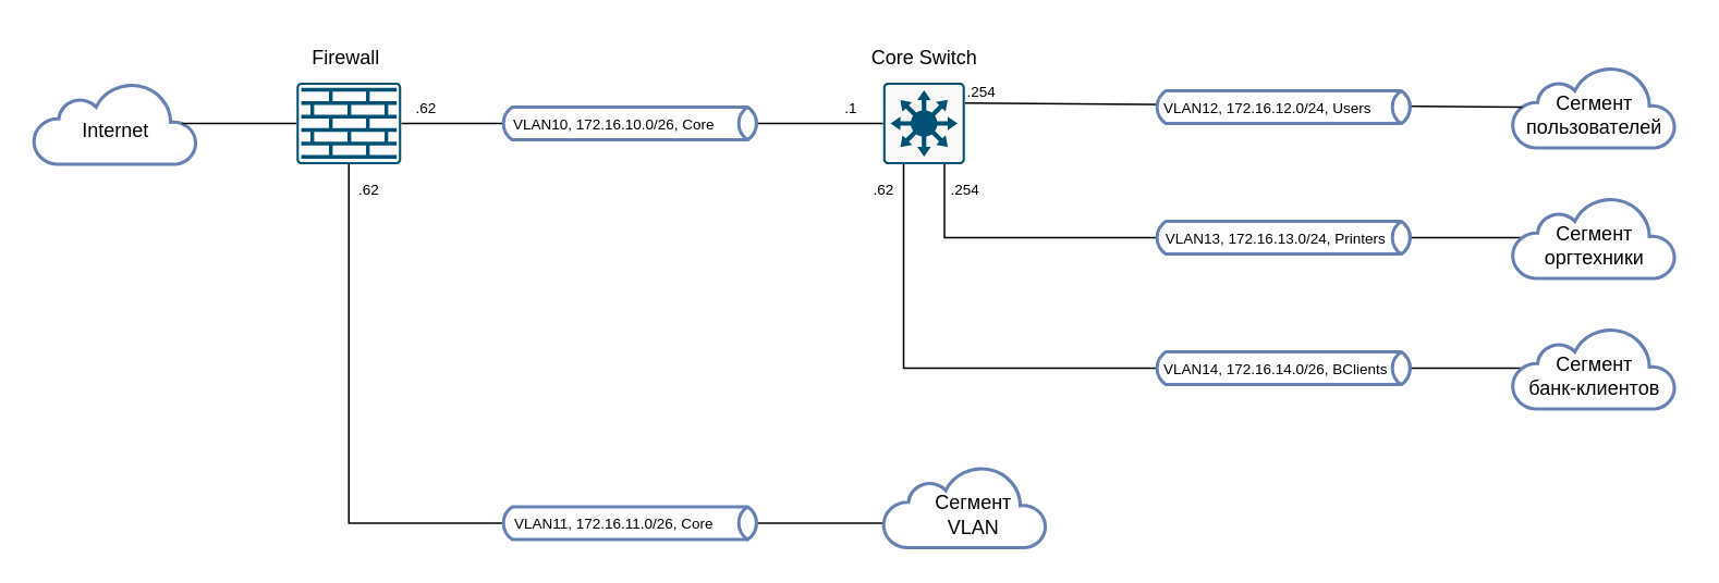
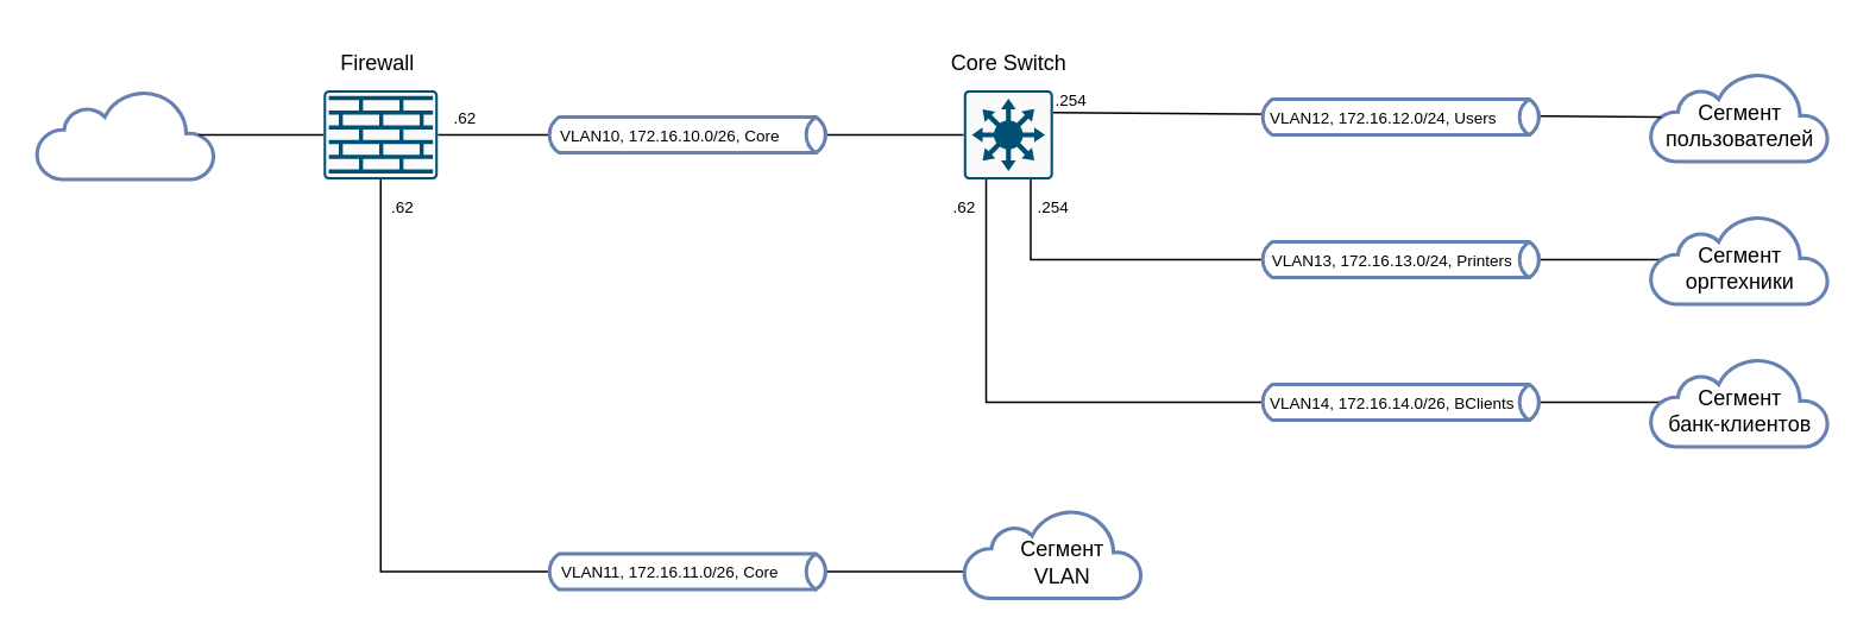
  <mxCell id="0" />
  <mxCell id="1" parent="0" />
  <mxCell id="2" value="" style="html=1;outlineConnect=0;fillColor=#FFFFFF;strokeColor=#6881B3;gradientColor=none;gradientDirection=north;strokeWidth=2;shape=mxgraph.networks.cloud;fontColor=#ffffff;flipH=0;flipV=0;" parent="1" vertex="1"><mxGeometry x="925" y="40" width="100" height="50" as="geometry" /></mxCell>
  <mxCell id="3" value="" style="html=1;outlineConnect=0;fillColor=#FFFFFF;strokeColor=#6881B3;gradientColor=none;gradientDirection=north;strokeWidth=2;shape=mxgraph.networks.cloud;fontColor=#ffffff;" parent="1" vertex="1"><mxGeometry x="20" y="50" width="100" height="50" as="geometry" /></mxCell>
- <mxCell id="4" value="Internet" style="text;html=1;resizable=0;autosize=1;align=center;verticalAlign=middle;points=[];fillColor=none;strokeColor=none;rounded=0;" parent="1" vertex="1"><mxGeometry x="40" y="65" width="60" height="30" as="geometry" /></mxCell>
  <mxCell id="5" style="edgeStyle=orthogonalEdgeStyle;rounded=0;orthogonalLoop=1;jettySize=auto;html=1;exitX=0;exitY=0.25;exitDx=0;exitDy=0;exitPerimeter=0;strokeColor=none;startArrow=none;startFill=0;endFill=0;" parent="1" source="24" target="3" edge="1"><mxGeometry relative="1" as="geometry"><Array as="points" /></mxGeometry></mxCell>
  <mxCell id="6" style="edgeStyle=orthogonalEdgeStyle;rounded=0;orthogonalLoop=1;jettySize=auto;html=1;exitX=0;exitY=0.5;exitDx=0;exitDy=0;exitPerimeter=0;entryX=0.91;entryY=0.5;entryDx=0;entryDy=0;entryPerimeter=0;strokeColor=default;startArrow=none;startFill=0;endFill=0;endArrow=none;" parent="1" source="9" target="3" edge="1"><mxGeometry relative="1" as="geometry" /></mxCell>
  <mxCell id="7" style="edgeStyle=orthogonalEdgeStyle;shape=connector;rounded=0;orthogonalLoop=1;jettySize=auto;html=1;exitX=1;exitY=0.5;exitDx=0;exitDy=0;exitPerimeter=0;entryX=0;entryY=0.5;entryDx=0;entryDy=0;entryPerimeter=0;labelBackgroundColor=default;strokeColor=default;fontFamily=Helvetica;fontSize=9;fontColor=default;startArrow=none;startFill=0;endArrow=none;endFill=0;" parent="1" source="9" target="13" edge="1"><mxGeometry relative="1" as="geometry" /></mxCell>
  <mxCell id="8" style="edgeStyle=orthogonalEdgeStyle;shape=connector;rounded=0;orthogonalLoop=1;jettySize=auto;html=1;exitX=0.5;exitY=1;exitDx=0;exitDy=0;exitPerimeter=0;labelBackgroundColor=default;strokeColor=default;fontFamily=Helvetica;fontSize=9;fontColor=default;startArrow=none;startFill=0;endArrow=none;endFill=0;" parent="1" source="9" target="18" edge="1"><mxGeometry relative="1" as="geometry"><Array as="points"><mxPoint x="213" y="320" /></Array></mxGeometry></mxCell>
  <mxCell id="9" value="" style="sketch=0;points=[[0.015,0.015,0],[0.985,0.015,0],[0.985,0.985,0],[0.015,0.985,0],[0.25,0,0],[0.5,0,0],[0.75,0,0],[1,0.25,0],[1,0.5,0],[1,0.75,0],[0.75,1,0],[0.5,1,0],[0.25,1,0],[0,0.75,0],[0,0.5,0],[0,0.25,0]];verticalLabelPosition=bottom;html=1;verticalAlign=top;aspect=fixed;align=center;pointerEvents=1;shape=mxgraph.cisco19.rect;prIcon=firewall;fillColor=#FAFAFA;strokeColor=#005073;" parent="1" vertex="1"><mxGeometry x="181" y="50" width="64" height="50" as="geometry" /></mxCell>
  <mxCell id="10" style="edgeStyle=orthogonalEdgeStyle;shape=connector;rounded=0;orthogonalLoop=1;jettySize=auto;html=1;exitX=0.75;exitY=1;exitDx=0;exitDy=0;exitPerimeter=0;entryX=0.06;entryY=0.5;entryDx=0;entryDy=0;entryPerimeter=0;labelBackgroundColor=default;strokeColor=default;fontFamily=Helvetica;fontSize=9;fontColor=default;startArrow=none;startFill=0;endArrow=none;endFill=0;" parent="1" source="13" target="14" edge="1"><mxGeometry relative="1" as="geometry"><Array as="points"><mxPoint x="578" y="145" /></Array></mxGeometry></mxCell>
  <mxCell id="11" style="shape=connector;rounded=0;orthogonalLoop=1;jettySize=auto;html=1;exitX=1;exitY=0.25;exitDx=0;exitDy=0;exitPerimeter=0;entryX=0.06;entryY=0.5;entryDx=0;entryDy=0;entryPerimeter=0;labelBackgroundColor=default;strokeColor=default;fontFamily=Helvetica;fontSize=9;fontColor=default;startArrow=none;startFill=0;endArrow=none;endFill=0;" parent="1" source="13" target="2" edge="1"><mxGeometry relative="1" as="geometry" /></mxCell>
  <mxCell id="12" style="edgeStyle=orthogonalEdgeStyle;shape=connector;rounded=0;orthogonalLoop=1;jettySize=auto;html=1;exitX=0.25;exitY=1;exitDx=0;exitDy=0;exitPerimeter=0;entryX=0.06;entryY=0.5;entryDx=0;entryDy=0;entryPerimeter=0;labelBackgroundColor=default;strokeColor=default;fontFamily=Helvetica;fontSize=9;fontColor=default;startArrow=none;startFill=0;endArrow=none;endFill=0;" parent="1" source="13" target="16" edge="1"><mxGeometry relative="1" as="geometry"><Array as="points"><mxPoint x="553" y="225" /></Array></mxGeometry></mxCell>
  <mxCell id="13" value="" style="sketch=0;points=[[0.015,0.015,0],[0.985,0.015,0],[0.985,0.985,0],[0.015,0.985,0],[0.25,0,0],[0.5,0,0],[0.75,0,0],[1,0.25,0],[1,0.5,0],[1,0.75,0],[0.75,1,0],[0.5,1,0],[0.25,1,0],[0,0.75,0],[0,0.5,0],[0,0.25,0]];verticalLabelPosition=bottom;html=1;verticalAlign=top;aspect=fixed;align=center;pointerEvents=1;shape=mxgraph.cisco19.rect;prIcon=l3_switch;fillColor=#FAFAFA;strokeColor=#005073;" parent="1" vertex="1"><mxGeometry x="540" y="50" width="50" height="50" as="geometry" /></mxCell>
  <mxCell id="14" value="" style="html=1;outlineConnect=0;fillColor=#FFFFFF;strokeColor=#6881B3;gradientColor=none;gradientDirection=north;strokeWidth=2;shape=mxgraph.networks.cloud;fontColor=#ffffff;flipH=0;flipV=0;" parent="1" vertex="1"><mxGeometry x="925" y="120" width="100" height="50" as="geometry" /></mxCell>
  <mxCell id="15" value="Сегмент&lt;br&gt;оргтехники" style="text;html=1;resizable=0;autosize=1;align=center;verticalAlign=middle;points=[];fillColor=none;strokeColor=none;rounded=0;flipH=0;flipV=0;" parent="1" vertex="1"><mxGeometry x="935" y="130" width="80" height="40" as="geometry" /></mxCell>
  <mxCell id="16" value="" style="html=1;outlineConnect=0;fillColor=#FFFFFF;strokeColor=#6881B3;gradientColor=none;gradientDirection=north;strokeWidth=2;shape=mxgraph.networks.cloud;fontColor=#ffffff;flipH=0;flipV=0;" parent="1" vertex="1"><mxGeometry x="925" y="200" width="100" height="50" as="geometry" /></mxCell>
  <mxCell id="17" value="Сегмент&lt;br&gt;банк-клиентов" style="text;html=1;resizable=0;autosize=1;align=center;verticalAlign=middle;points=[];fillColor=none;strokeColor=none;rounded=0;flipH=0;flipV=0;" parent="1" vertex="1"><mxGeometry x="925" y="210" width="100" height="40" as="geometry" /></mxCell>
  <mxCell id="18" value="" style="html=1;outlineConnect=0;fillColor=#FFFFFF;strokeColor=#6881B3;gradientColor=none;gradientDirection=north;strokeWidth=2;shape=mxgraph.networks.cloud;fontColor=#ffffff;flipH=0;flipV=0;" parent="1" vertex="1"><mxGeometry x="540" y="285" width="100" height="50" as="geometry" /></mxCell>
  <mxCell id="19" value="Сегмент&lt;br&gt;VLAN" style="text;html=1;resizable=0;autosize=1;align=center;verticalAlign=middle;points=[];fillColor=none;strokeColor=none;rounded=0;flipH=0;flipV=0;" parent="1" vertex="1"><mxGeometry x="560" y="295" width="70" height="40" as="geometry" /></mxCell>
  <mxCell id="20" value="" style="html=1;outlineConnect=0;fillColor=#FFFFFF;strokeColor=#6881B3;gradientColor=none;gradientDirection=north;strokeWidth=2;shape=mxgraph.networks.bus;gradientColor=none;gradientDirection=north;fontColor=#ffffff;perimeter=backbonePerimeter;backboneSize=20;fontFamily=Helvetica;fontSize=11;" parent="1" vertex="1"><mxGeometry x="305" y="65" width="160" height="20" as="geometry" /></mxCell>
  <mxCell id="21" value="&lt;font style=&quot;font-size: 9px;&quot;&gt;VLAN10, 172.16.10.0/26, Core&lt;/font&gt;" style="text;html=1;resizable=0;autosize=1;align=center;verticalAlign=middle;points=[];fillColor=none;strokeColor=none;rounded=0;fontFamily=Helvetica;fontSize=11;fontColor=default;" parent="1" vertex="1"><mxGeometry x="300" y="60" width="150" height="30" as="geometry" /></mxCell>
  <mxCell id="22" value="" style="html=1;outlineConnect=0;fillColor=#FFFFFF;strokeColor=#6881B3;gradientColor=none;gradientDirection=north;strokeWidth=2;shape=mxgraph.networks.bus;gradientColor=none;gradientDirection=north;fontColor=#ffffff;perimeter=backbonePerimeter;backboneSize=20;fontFamily=Helvetica;fontSize=11;" parent="1" vertex="1"><mxGeometry x="305" y="310" width="160" height="20" as="geometry" /></mxCell>
  <mxCell id="23" value="&lt;font style=&quot;font-size: 9px;&quot;&gt;VLAN11, 172.16.11.0/26, Core&lt;/font&gt;" style="text;html=1;resizable=0;autosize=1;align=center;verticalAlign=middle;points=[];fillColor=none;strokeColor=none;rounded=0;fontFamily=Helvetica;fontSize=11;fontColor=default;" parent="1" vertex="1"><mxGeometry x="300" y="305" width="150" height="30" as="geometry" /></mxCell>
  <mxCell id="24" value="&lt;font style=&quot;font-size: 9px;&quot;&gt;.62&lt;/font&gt;" style="text;html=1;resizable=0;autosize=1;align=center;verticalAlign=middle;points=[];fillColor=none;strokeColor=none;rounded=0;fontFamily=Helvetica;fontSize=11;fontColor=default;" parent="1" vertex="1"><mxGeometry x="240" y="50" width="40" height="30" as="geometry" /></mxCell>
  <mxCell id="25" value="" style="edgeStyle=orthogonalEdgeStyle;rounded=0;orthogonalLoop=1;jettySize=auto;html=1;exitX=0;exitY=0.25;exitDx=0;exitDy=0;exitPerimeter=0;strokeColor=none;startArrow=none;startFill=0;endFill=0;endArrow=none;" parent="1" source="9" target="24" edge="1"><mxGeometry relative="1" as="geometry"><mxPoint x="181" y="62.5" as="sourcePoint" /><mxPoint x="120" y="75.034" as="targetPoint" /><Array as="points"><mxPoint x="270" y="75" /></Array></mxGeometry></mxCell>
- <mxCell id="26" value="&lt;font style=&quot;font-size: 9px;&quot;&gt;.1&lt;/font&gt;" style="text;html=1;resizable=0;autosize=1;align=center;verticalAlign=middle;points=[];fillColor=none;strokeColor=none;rounded=0;fontFamily=Helvetica;fontSize=11;fontColor=default;" parent="1" vertex="1"><mxGeometry x="505" y="50" width="30" height="30" as="geometry" /></mxCell>
  <mxCell id="27" value="&lt;font style=&quot;font-size: 9px;&quot;&gt;.62&lt;/font&gt;" style="text;html=1;resizable=0;autosize=1;align=center;verticalAlign=middle;points=[];fillColor=none;strokeColor=none;rounded=0;fontFamily=Helvetica;fontSize=11;fontColor=default;" parent="1" vertex="1"><mxGeometry x="205" y="100" width="40" height="30" as="geometry" /></mxCell>
  <mxCell id="28" value="" style="html=1;outlineConnect=0;fillColor=#FFFFFF;strokeColor=#6881B3;gradientColor=none;gradientDirection=north;strokeWidth=2;shape=mxgraph.networks.bus;gradientColor=none;gradientDirection=north;fontColor=#ffffff;perimeter=backbonePerimeter;backboneSize=20;fontFamily=Helvetica;fontSize=11;" parent="1" vertex="1"><mxGeometry x="705" y="55" width="160" height="20" as="geometry" /></mxCell>
  <mxCell id="29" value="&lt;font style=&quot;font-size: 9px;&quot;&gt;VLAN12, 172.16.12.0/24, Users&lt;/font&gt;" style="text;html=1;resizable=0;autosize=1;align=center;verticalAlign=middle;points=[];fillColor=none;strokeColor=none;rounded=0;fontFamily=Helvetica;fontSize=11;fontColor=default;" parent="1" vertex="1"><mxGeometry x="700" y="50" width="150" height="30" as="geometry" /></mxCell>
  <mxCell id="30" value="" style="html=1;outlineConnect=0;fillColor=#FFFFFF;strokeColor=#6881B3;gradientColor=none;gradientDirection=north;strokeWidth=2;shape=mxgraph.networks.bus;gradientColor=none;gradientDirection=north;fontColor=#ffffff;perimeter=backbonePerimeter;backboneSize=20;fontFamily=Helvetica;fontSize=11;" parent="1" vertex="1"><mxGeometry x="705" y="135" width="160" height="20" as="geometry" /></mxCell>
  <mxCell id="31" value="&lt;font style=&quot;font-size: 9px;&quot;&gt;VLAN13, 172.16.13.0/24, Printers&lt;/font&gt;" style="text;html=1;resizable=0;autosize=1;align=center;verticalAlign=middle;points=[];fillColor=none;strokeColor=none;rounded=0;fontFamily=Helvetica;fontSize=11;fontColor=default;" parent="1" vertex="1"><mxGeometry x="700" y="130" width="160" height="30" as="geometry" /></mxCell>
  <mxCell id="32" value="" style="html=1;outlineConnect=0;fillColor=#FFFFFF;strokeColor=#6881B3;gradientColor=none;gradientDirection=north;strokeWidth=2;shape=mxgraph.networks.bus;gradientColor=none;gradientDirection=north;fontColor=#ffffff;perimeter=backbonePerimeter;backboneSize=20;fontFamily=Helvetica;fontSize=11;" parent="1" vertex="1"><mxGeometry x="705" y="215" width="160" height="20" as="geometry" /></mxCell>
  <mxCell id="33" value="&lt;font style=&quot;font-size: 9px;&quot;&gt;VLAN14, 172.16.14.0/26, BClients&lt;/font&gt;" style="text;html=1;resizable=0;autosize=1;align=center;verticalAlign=middle;points=[];fillColor=none;strokeColor=none;rounded=0;fontFamily=Helvetica;fontSize=11;fontColor=default;" parent="1" vertex="1"><mxGeometry x="700" y="210" width="160" height="30" as="geometry" /></mxCell>
  <mxCell id="34" value="&lt;font style=&quot;font-size: 9px;&quot;&gt;.254&lt;/font&gt;" style="text;html=1;resizable=0;autosize=1;align=center;verticalAlign=middle;points=[];fillColor=none;strokeColor=none;rounded=0;fontFamily=Helvetica;fontSize=11;fontColor=default;" parent="1" vertex="1"><mxGeometry x="580" y="40" width="40" height="30" as="geometry" /></mxCell>
  <mxCell id="35" value="&lt;font style=&quot;font-size: 9px;&quot;&gt;.254&lt;/font&gt;" style="text;html=1;resizable=0;autosize=1;align=center;verticalAlign=middle;points=[];fillColor=none;strokeColor=none;rounded=0;fontFamily=Helvetica;fontSize=11;fontColor=default;" parent="1" vertex="1"><mxGeometry x="570" y="100" width="40" height="30" as="geometry" /></mxCell>
  <mxCell id="36" value="&lt;font style=&quot;font-size: 9px;&quot;&gt;.62&lt;/font&gt;" style="text;html=1;resizable=0;autosize=1;align=center;verticalAlign=middle;points=[];fillColor=none;strokeColor=none;rounded=0;fontFamily=Helvetica;fontSize=11;fontColor=default;" parent="1" vertex="1"><mxGeometry x="520" y="100" width="40" height="30" as="geometry" /></mxCell>
  <mxCell id="37" value="Сегмент&lt;br&gt;пользователей" style="text;html=1;resizable=0;autosize=1;align=center;verticalAlign=middle;points=[];fillColor=none;strokeColor=none;rounded=0;flipH=0;flipV=0;" parent="1" vertex="1"><mxGeometry x="920" y="50" width="110" height="40" as="geometry" /></mxCell>
  <mxCell id="38" value="Firewall" style="text;html=1;resizable=0;autosize=1;align=center;verticalAlign=middle;points=[];fillColor=none;strokeColor=none;rounded=0;" vertex="1" parent="1"><mxGeometry x="181" y="20" width="60" height="30" as="geometry" /></mxCell>
  <mxCell id="39" value="Core Switch" style="text;html=1;resizable=0;autosize=1;align=center;verticalAlign=middle;points=[];fillColor=none;strokeColor=none;rounded=0;" vertex="1" parent="1"><mxGeometry x="520" y="20" width="90" height="30" as="geometry" /></mxCell>
